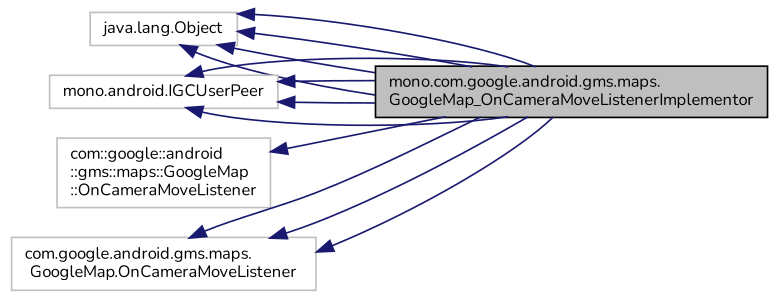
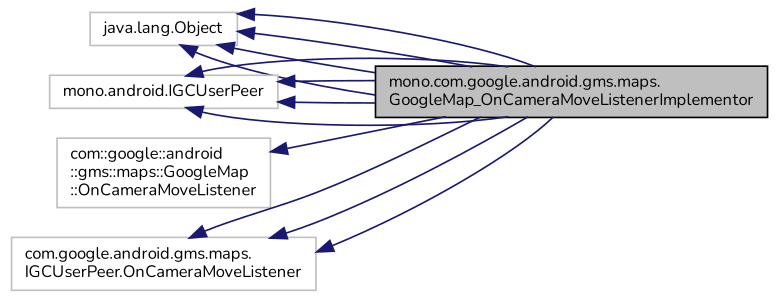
  digraph {
    rankdir=LR
    fontname=Nunito
    node [color=grey75 fillcolor=white fontname=Nunito fontsize=10 shape=record style=filled]
    edge [color=midnightblue dir=back fontname=Nunito fontsize=10 labelfontname=Helvetica labelfontsize=10 style=solid]
    n1 [color=black fillcolor=grey75 fontcolor=black height=0.2 label="mono.com.google.android.gms.maps.\lGoogleMap_OnCameraMoveListenerImplementor" width=0.4]
    n2 [height=0.2 label="java.lang.Object" width=0.4]
    n3 [height=0.2 label="mono.android.IGCUserPeer" width=0.4]
    n4 [height=0.2 label="com::google::android\l::gms::maps::GoogleMap\l::OnCameraMoveListener" width=0.4]
-   n5 [height=0.2 label="com.google.android.gms.maps.\lGoogleMap.OnCameraMoveListener" width=0.4]
+   n5 [height=0.2 label="com.google.android.gms.maps.\lIGCUserPeer.OnCameraMoveListener" width=0.4]
    n2 -> n1
    n2 -> n1
    n2 -> n1
    n2 -> n1
    n3 -> n1
    n3 -> n1
    n3 -> n1
    n3 -> n1
    n4 -> n1
    n5 -> n1
    n5 -> n1
    n5 -> n1
  }
